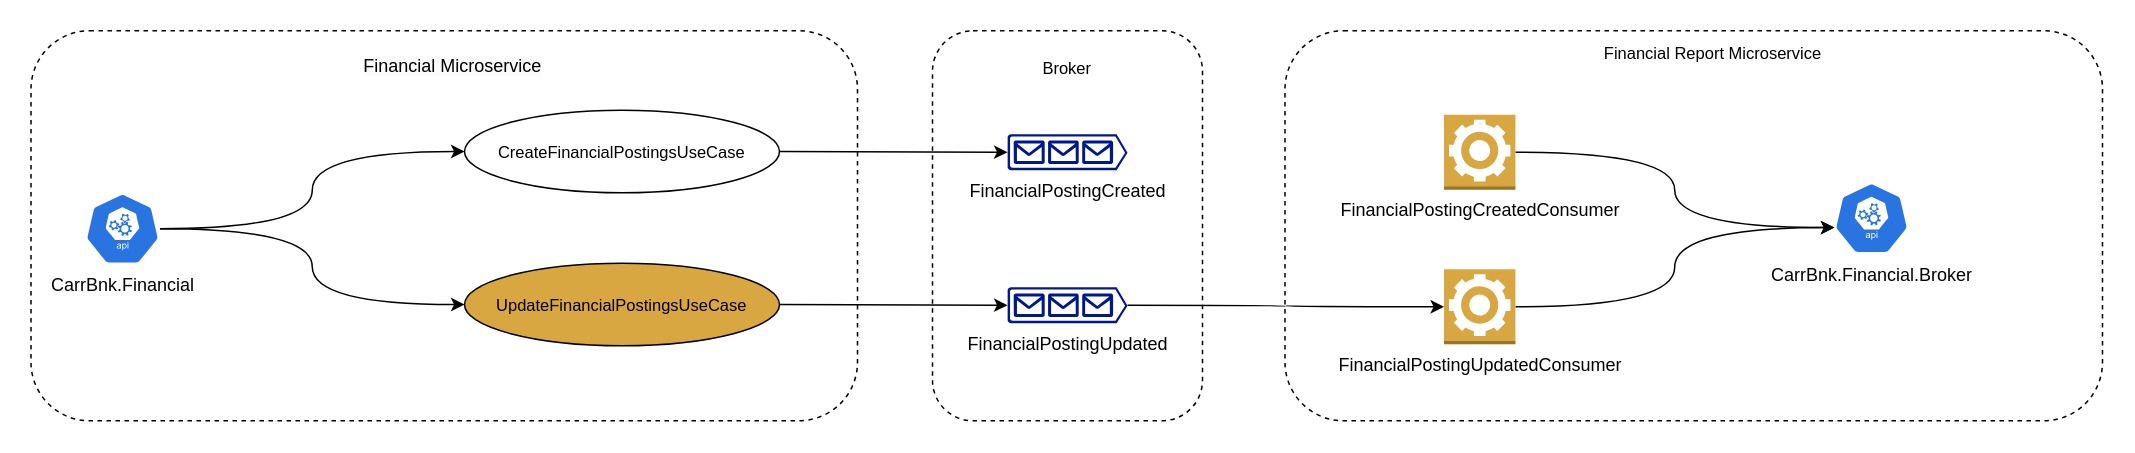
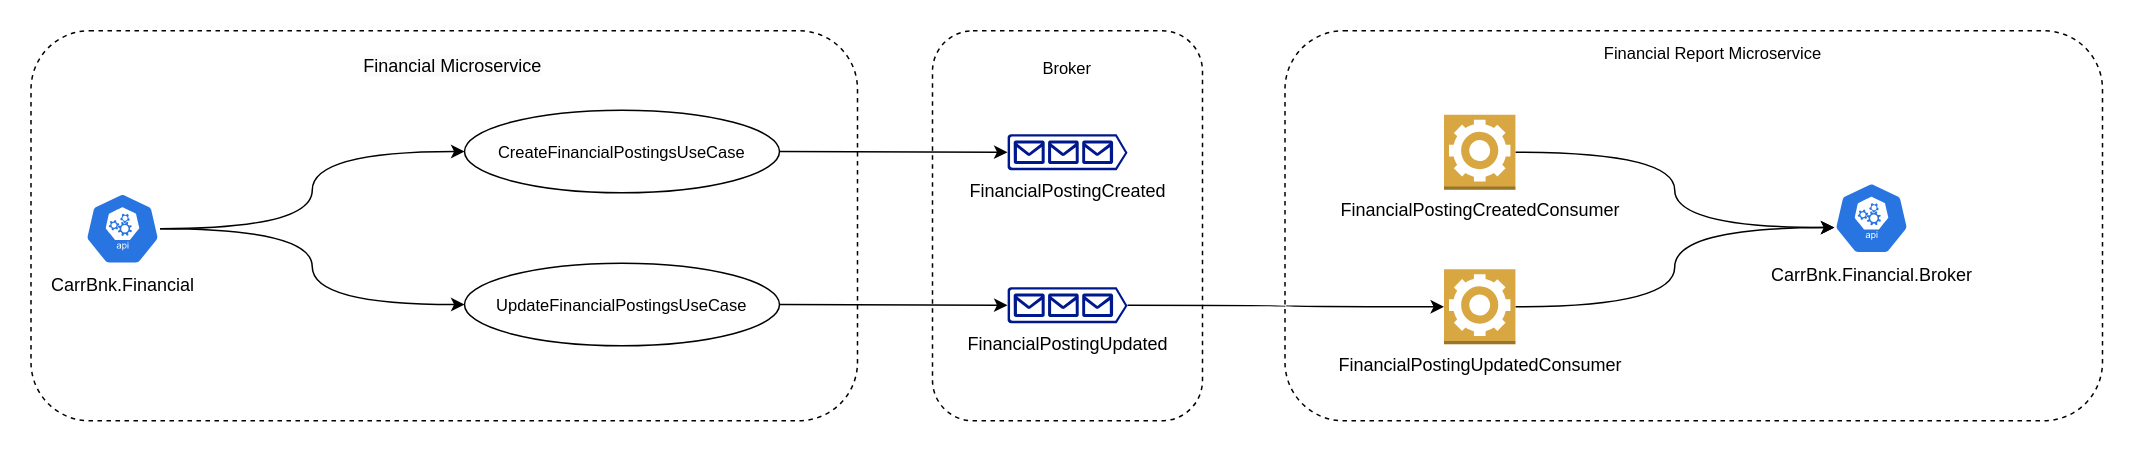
  <mxCell id="0" />
  <mxCell id="1" parent="0" />
  <mxCell id="2" value="" style="rounded=1;whiteSpace=wrap;html=1;dashed=1;fontSize=11;" vertex="1" parent="1"><mxGeometry x="621" y="20" width="180" height="260" as="geometry" /></mxCell>
  <mxCell id="3" value="" style="rounded=1;whiteSpace=wrap;html=1;fontSize=11;dashed=1;" parent="1" vertex="1"><mxGeometry x="856" y="20" width="545" height="260" as="geometry" /></mxCell>
  <mxCell id="4" value="" style="rounded=1;whiteSpace=wrap;html=1;fontSize=11;dashed=1;" parent="1" vertex="1"><mxGeometry x="20" y="20" width="551" height="260" as="geometry" /></mxCell>
  <mxCell id="5" style="edgeStyle=orthogonalEdgeStyle;rounded=0;orthogonalLoop=1;jettySize=auto;html=1;fontSize=11;curved=1;" parent="1" source="7" target="13" edge="1"><mxGeometry relative="1" as="geometry" /></mxCell>
  <mxCell id="6" style="edgeStyle=orthogonalEdgeStyle;rounded=0;orthogonalLoop=1;jettySize=auto;html=1;entryX=0;entryY=0.5;entryDx=0;entryDy=0;fontSize=11;curved=1;" parent="1" source="7" target="15" edge="1"><mxGeometry relative="1" as="geometry" /></mxCell>
  <mxCell id="7" value="CarrBnk.Financial" style="sketch=0;html=1;dashed=0;whitespace=wrap;fillColor=#2875E2;strokeColor=#ffffff;points=[[0.005,0.63,0],[0.1,0.2,0],[0.9,0.2,0],[0.5,0,0],[0.995,0.63,0],[0.72,0.99,0],[0.5,1,0],[0.28,0.99,0]];verticalLabelPosition=bottom;align=center;verticalAlign=top;shape=mxgraph.kubernetes.icon;prIcon=api" parent="1" vertex="1"><mxGeometry x="56" y="128" width="50" height="48" as="geometry" /></mxCell>
  <mxCell id="8" value="CarrBnk.Financial.Broker" style="sketch=0;html=1;dashed=0;whitespace=wrap;fillColor=#2875E2;strokeColor=#ffffff;points=[[0.005,0.63,0],[0.1,0.2,0],[0.9,0.2,0],[0.5,0,0],[0.995,0.63,0],[0.72,0.99,0],[0.5,1,0],[0.28,0.99,0]];verticalLabelPosition=bottom;align=center;verticalAlign=top;shape=mxgraph.kubernetes.icon;prIcon=api" parent="1" vertex="1"><mxGeometry x="1222" y="121" width="50" height="48" as="geometry" /></mxCell>
  <mxCell id="9" style="edgeStyle=orthogonalEdgeStyle;curved=1;rounded=0;orthogonalLoop=1;jettySize=auto;html=1;entryX=0.005;entryY=0.63;entryDx=0;entryDy=0;entryPerimeter=0;fontSize=11;" parent="1" source="10" target="8" edge="1"><mxGeometry relative="1" as="geometry" /></mxCell>
  <mxCell id="10" value="FinancialPostingCreatedConsumer" style="outlineConnect=0;dashed=0;verticalLabelPosition=bottom;verticalAlign=top;align=center;html=1;shape=mxgraph.aws3.worker;fillColor=#D9A741;gradientColor=none;" parent="1" vertex="1"><mxGeometry x="962" y="76" width="47.62" height="50" as="geometry" /></mxCell>
  <mxCell id="11" value="FinancialPostingCreated" style="sketch=0;aspect=fixed;pointerEvents=1;shadow=0;dashed=0;html=1;strokeColor=none;labelPosition=center;verticalLabelPosition=bottom;verticalAlign=top;align=center;fillColor=#00188D;shape=mxgraph.azure.queue_generic" parent="1" vertex="1"><mxGeometry x="671" y="89" width="80" height="24" as="geometry" /></mxCell>
  <mxCell id="12" style="edgeStyle=orthogonalEdgeStyle;curved=1;rounded=0;orthogonalLoop=1;jettySize=auto;html=1;entryX=0;entryY=0.5;entryDx=0;entryDy=0;entryPerimeter=0;fontSize=11;" parent="1" source="13" target="11" edge="1"><mxGeometry relative="1" as="geometry" /></mxCell>
  <mxCell id="13" value="&lt;font style=&quot;font-size: 11px;&quot;&gt;CreateFinancialPostingsUseCase&lt;/font&gt;" style="ellipse;whiteSpace=wrap;html=1;" parent="1" vertex="1"><mxGeometry x="309" y="73" width="210" height="55" as="geometry" /></mxCell>
  <mxCell id="14" style="edgeStyle=orthogonalEdgeStyle;curved=1;rounded=0;orthogonalLoop=1;jettySize=auto;html=1;entryX=0;entryY=0.5;entryDx=0;entryDy=0;entryPerimeter=0;fontSize=11;" parent="1" source="15" target="17" edge="1"><mxGeometry relative="1" as="geometry" /></mxCell>
- <mxCell id="15" value="&lt;font style=&quot;font-size: 11px;&quot;&gt;UpdateFinancialPostingsUseCase&lt;/font&gt;" style="ellipse;whiteSpace=wrap;html=1;fillColor=#d9a741;" parent="1" vertex="1"><mxGeometry x="309" y="175" width="210" height="55" as="geometry" /></mxCell>
+ <mxCell id="15" value="&lt;font style=&quot;font-size: 11px;&quot;&gt;UpdateFinancialPostingsUseCase&lt;/font&gt;" style="ellipse;whiteSpace=wrap;html=1;" parent="1" vertex="1"><mxGeometry x="309" y="175" width="210" height="55" as="geometry" /></mxCell>
  <mxCell id="16" style="edgeStyle=orthogonalEdgeStyle;curved=1;rounded=0;orthogonalLoop=1;jettySize=auto;html=1;fontSize=11;" parent="1" source="17" target="19" edge="1"><mxGeometry relative="1" as="geometry" /></mxCell>
  <mxCell id="17" value="FinancialPostingUpdated" style="sketch=0;aspect=fixed;pointerEvents=1;shadow=0;dashed=0;html=1;strokeColor=none;labelPosition=center;verticalLabelPosition=bottom;verticalAlign=top;align=center;fillColor=#00188D;shape=mxgraph.azure.queue_generic" parent="1" vertex="1"><mxGeometry x="671" y="191" width="80" height="24" as="geometry" /></mxCell>
  <mxCell id="18" style="edgeStyle=orthogonalEdgeStyle;curved=1;rounded=0;orthogonalLoop=1;jettySize=auto;html=1;entryX=0.005;entryY=0.63;entryDx=0;entryDy=0;entryPerimeter=0;fontSize=11;" parent="1" source="19" target="8" edge="1"><mxGeometry relative="1" as="geometry" /></mxCell>
  <mxCell id="19" value="FinancialPostingUpdatedConsumer" style="outlineConnect=0;dashed=0;verticalLabelPosition=bottom;verticalAlign=top;align=center;html=1;shape=mxgraph.aws3.worker;fillColor=#D9A741;gradientColor=none;" parent="1" vertex="1"><mxGeometry x="962" y="179" width="47.62" height="50" as="geometry" /></mxCell>
  <mxCell id="20" value="&lt;span style=&quot;color: rgb(0, 0, 0); font-family: Helvetica; font-size: 12px; font-style: normal; font-variant-ligatures: normal; font-variant-caps: normal; font-weight: 400; letter-spacing: normal; orphans: 2; text-align: center; text-indent: 0px; text-transform: none; widows: 2; word-spacing: 0px; -webkit-text-stroke-width: 0px; background-color: rgb(251, 251, 251); text-decoration-thickness: initial; text-decoration-style: initial; text-decoration-color: initial; float: none; display: inline !important;&quot;&gt;Financial Microservice&lt;/span&gt;" style="text;whiteSpace=wrap;html=1;fontSize=11;" parent="1" vertex="1"><mxGeometry x="240" y="30" width="131" height="30" as="geometry" /></mxCell>
  <mxCell id="21" value="Broker" style="text;html=1;strokeColor=none;fillColor=none;align=center;verticalAlign=middle;whiteSpace=wrap;rounded=0;fontSize=11;" vertex="1" parent="1"><mxGeometry x="681" y="30" width="60" height="30" as="geometry" /></mxCell>
  <mxCell id="22" value="Financial Report Microservice" style="text;html=1;strokeColor=none;fillColor=none;align=center;verticalAlign=middle;whiteSpace=wrap;rounded=0;fontSize=11;" vertex="1" parent="1"><mxGeometry x="1052" y="20" width="179" height="30" as="geometry" /></mxCell>
